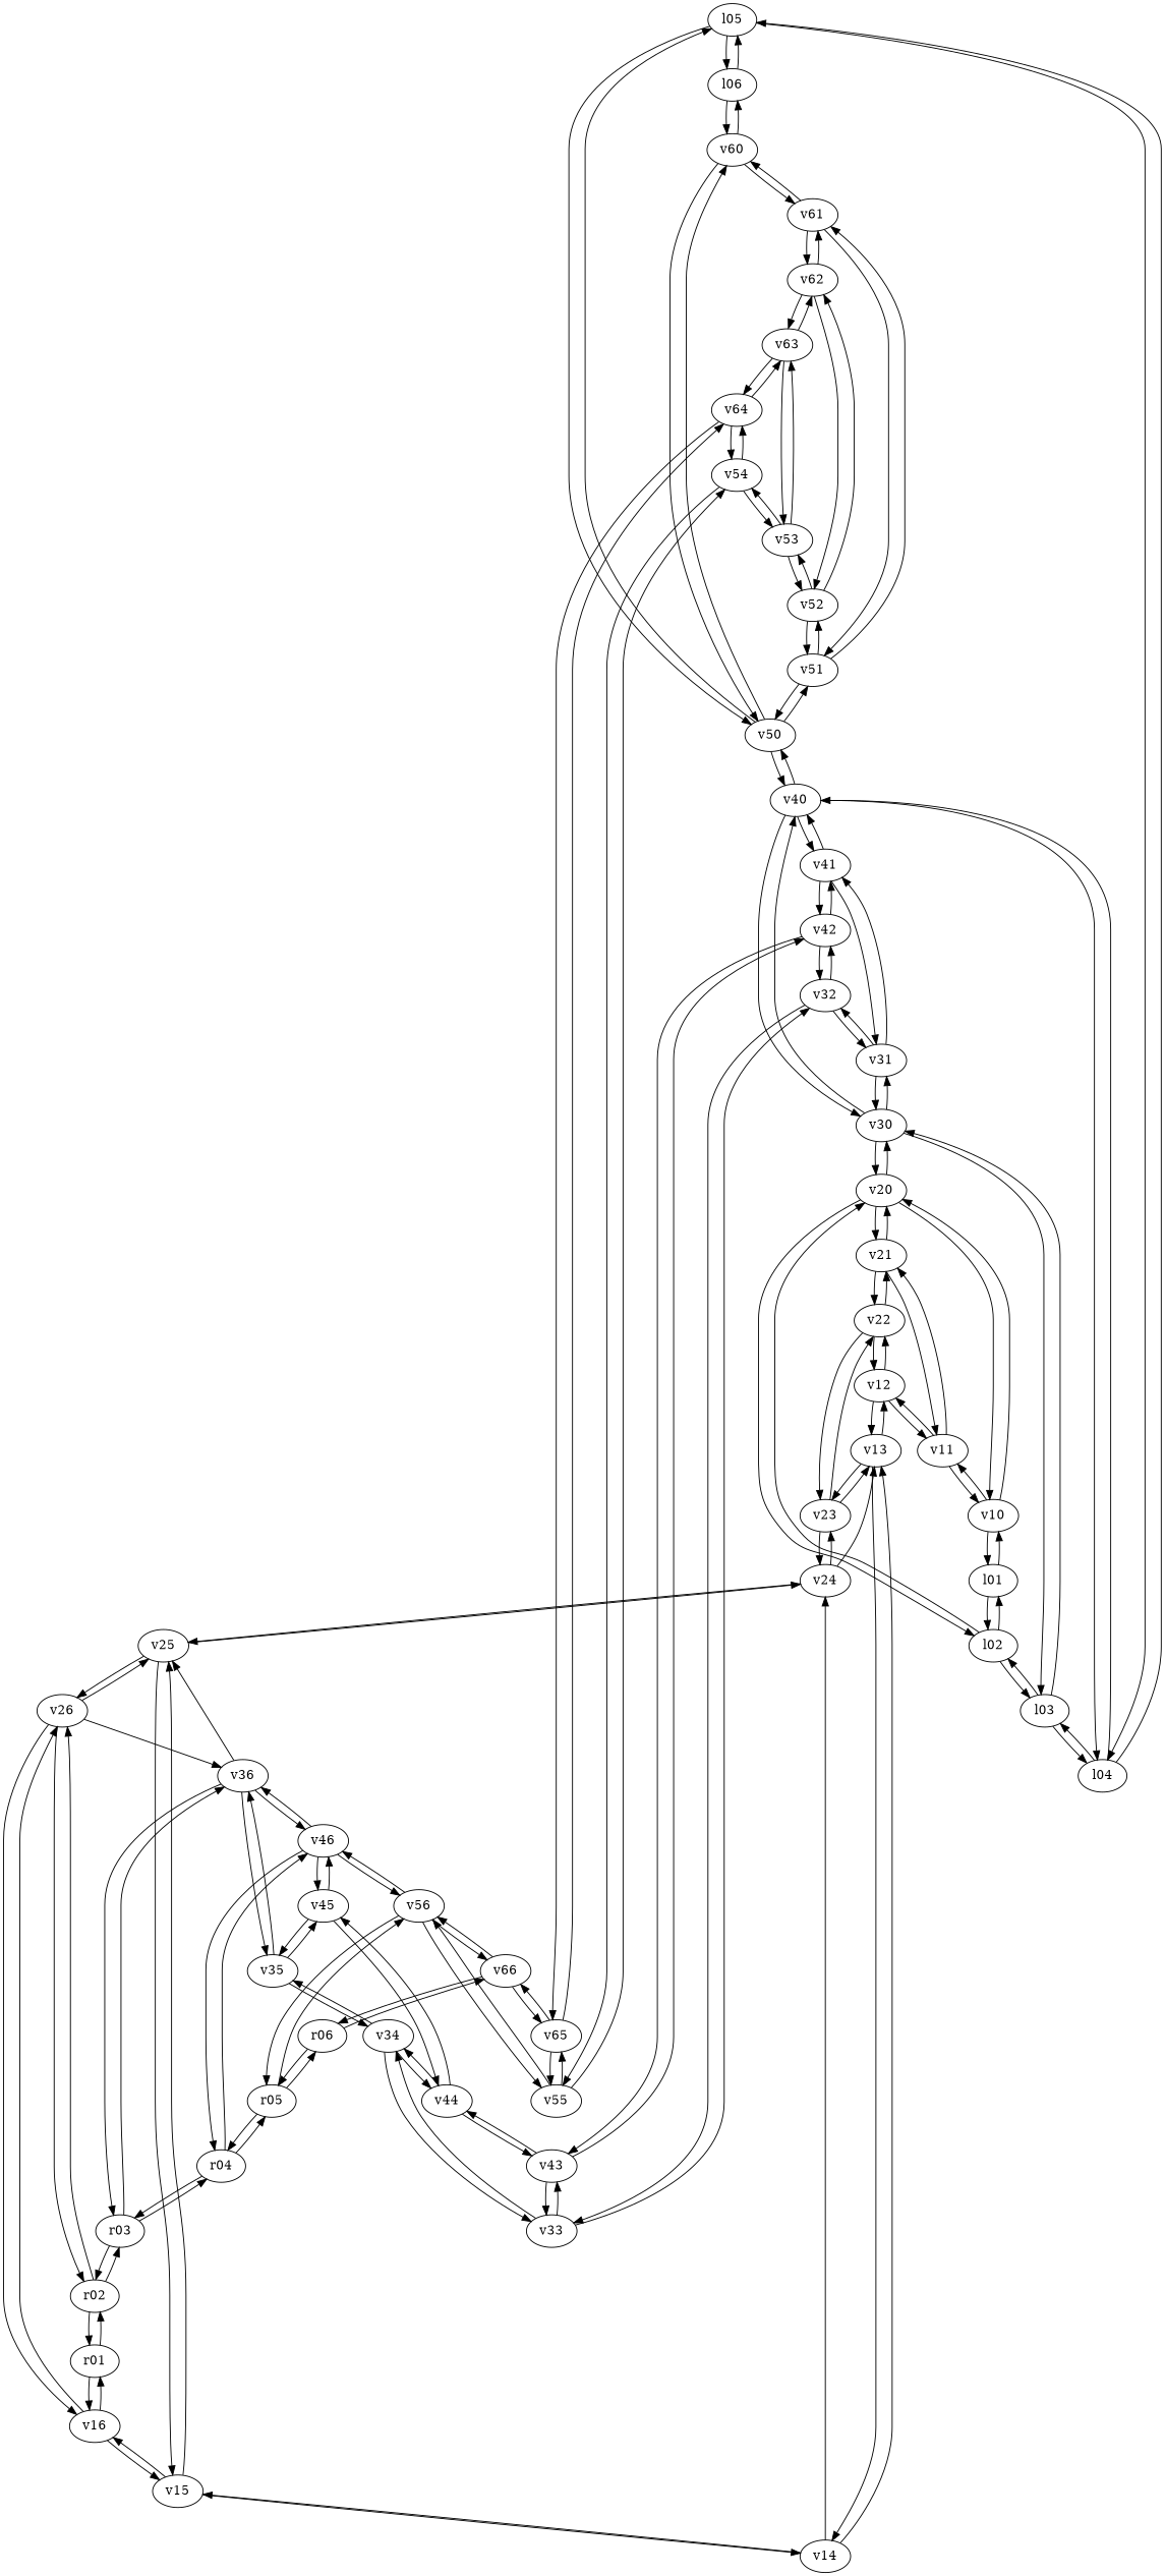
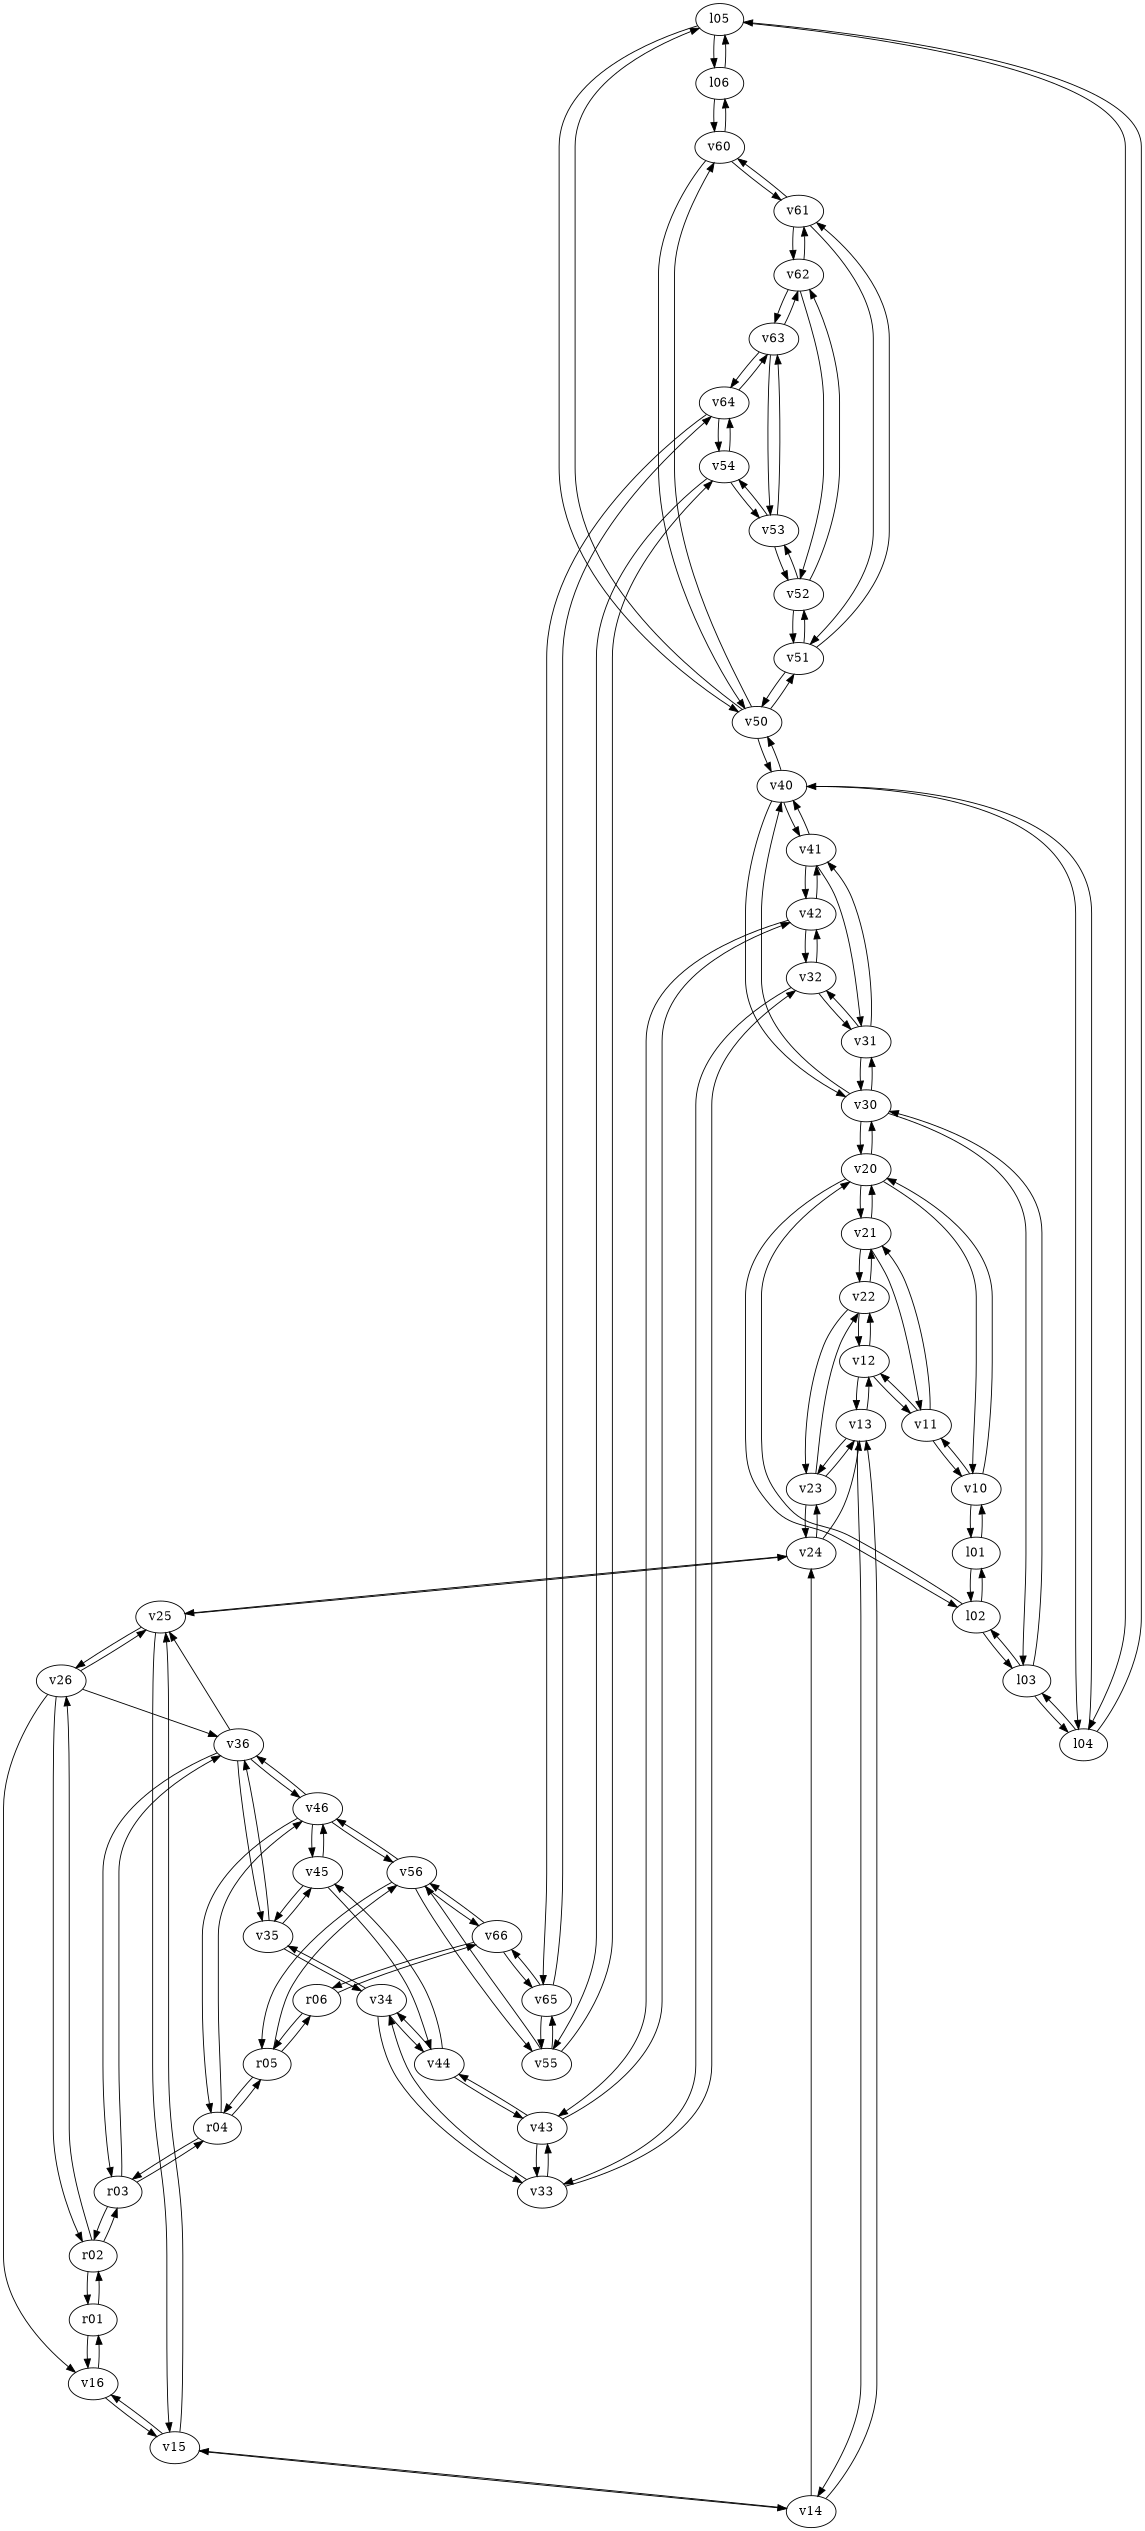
  digraph {
    node [position_x=20 position_y=-9]
    edge [weight=1]
    n1 [label=l05]
    n2 [label=l06 position_y=-11]
    n3 [label=v50 position_x=22]
    n4 [label=l04 position_y=-4.5]
    n5 [label=v60 position_x=22 position_y=-11]
    n6 [label=v51 position_x=24]
    n7 [label=v40 position_x=22 position_y=-4.5]
    n8 [label=l03 position_y=-2.5]
    n9 [label=v61 position_x=24 position_y=-11]
    n10 [label=v52 position_x=26]
    n11 [label=v30 position_x=22 position_y=-2.5]
    n12 [label=v41 position_x=24 position_y=-4.5]
    n13 [label=v62 position_x=26 position_y=-11]
    n14 [label=v53 position_x=28]
    n15 [label=v63 position_x=28 position_y=-11]
    n16 [label=v64 position_x=30 position_y=-11]
    n17 [label=v65 position_x=32 position_y=-11]
    n18 [label=v54 position_x=30]
    n19 [label=v66 position_x=34 position_y=-11]
    n20 [label=v55 position_x=32]
    n21 [label=r06 position_x=36 position_y=-11]
    n22 [label=v56 position_x=34]
    n23 [label=r05 position_x=36]
    n24 [label=v46 position_x=34 position_y=-4.5]
    n25 [label=r04 position_x=36 position_y=-4.5]
    n26 [label=r03 position_x=36 position_y=-2.5]
    n27 [label=v45 position_x=32 position_y=-4.5]
    n28 [label=v36 position_x=34 position_y=-2.5]
    n29 [label=l02 position_y=2]
    n30 [label=l01 position_y=4]
    n31 [label=v20 position_x=22 position_y=2]
    n32 [label=v31 position_x=24 position_y=-2.5]
    n33 [label=v10 position_x=22 position_y=4]
    n34 [label=v21 position_x=24 position_y=2]
    n35 [label=v11 position_x=24 position_y=4]
    n36 [label=v42 position_x=26 position_y=-4.5]
    n37 [label=v43 position_x=28 position_y=-4.5]
    n38 [label=v32 position_x=26 position_y=-2.5]
    n39 [label=v44 position_x=30 position_y=-4.5]
    n40 [label=v33 position_x=28 position_y=-2.5]
    n41 [label=v34 position_x=30 position_y=-2.5]
    n42 [label=v35 position_x=32 position_y=-2.5]
    n43 [label=v25 position_x=32 position_y=2]
    n44 [label=r02 position_x=36 position_y=2]
    n45 [label=v26 position_x=34 position_y=2]
    n46 [label=v16 position_x=34 position_y=4]
    n47 [label=r01 position_x=36 position_y=4]
    n48 [label=v22 position_x=26 position_y=2]
    n49 [label=v23 position_x=28 position_y=2]
    n50 [label=v12 position_x=26 position_y=4]
    n51 [label=v24 position_x=30 position_y=2]
    n52 [label=v13 position_x=28 position_y=4]
    n53 [label=v14 position_x=30 position_y=4]
    n54 [label=v15 position_x=32 position_y=4]
    n1 -> n2 [width=0.0]
    n1 -> n3 [width=0.0]
    n1 -> n4 [width=0.0]
    n2 -> n1 [width=0.0]
    n2 -> n5 [width=0.0]
    n3 -> n1 [width=0.0]
    n3 -> n5 [width=0.0]
    n3 -> n6 [width=0.0]
    n3 -> n7 [width=0.0]
    n4 -> n1 [width=0.0]
    n4 -> n7 [width=0.0]
    n4 -> n8 [width=0.0]
    n5 -> n2 [width=0.0]
    n5 -> n3 [width=0.0]
    n5 -> n9 [width=0.0]
    n6 -> n3 [width=0.0]
    n6 -> n9 [width=0.0]
    n6 -> n10 [width=0.0]
    n7 -> n3 [width=0.0]
    n7 -> n4 [width=0.0]
    n7 -> n11 [width=0.0]
    n7 -> n12 [width=0.0]
    n8 -> n4 [width=0.0]
    n8 -> n11 [width=0.0]
    n8 -> n29 [width=0.0]
    n9 -> n5 [width=0.0]
    n9 -> n6 [width=0.0]
    n9 -> n13 [width=0.0]
    n10 -> n6 [width=0.0]
    n10 -> n13 [width=0.0]
    n10 -> n14 [width=0.0]
    n11 -> n7 [width=0.0]
    n11 -> n8 [width=0.0]
    n11 -> n31 [width=0.0]
    n11 -> n32 [width=0.0]
    n12 -> n7 [width=0.0]
    n12 -> n32 [width=0.0]
    n12 -> n36 [width=0.0]
    n13 -> n9 [width=0.0]
    n13 -> n10 [width=0.0]
    n13 -> n15 [width=0.0]
    n14 -> n10 [width=0.0]
    n14 -> n15 [width=0.0]
    n14 -> n18 [width=0.0]
    n15 -> n13 [width=0.0]
    n15 -> n14 [width=0.0]
    n15 -> n16 [width=0.0]
    n16 -> n15 [width=0.0]
    n16 -> n17 [width=0.0]
    n16 -> n18 [width=0.0]
    n17 -> n16 [width=0.0]
    n17 -> n19 [width=0.0]
    n17 -> n20 [width=0.0]
    n18 -> n14 [width=0.0]
    n18 -> n16 [width=0.0]
    n18 -> n20 [width=0.0]
    n19 -> n17 [width=0.0]
    n19 -> n21 [width=0.0]
    n19 -> n22 [width=0.0]
    n20 -> n17 [width=0.0]
    n20 -> n18 [width=0.0]
    n20 -> n22 [width=0.0]
    n21 -> n19 [width=0.0]
    n21 -> n23 [width=0.0]
    n22 -> n19 [width=0.0]
    n22 -> n20 [width=0.0]
    n22 -> n23 [width=0.0]
    n22 -> n24 [width=0.0]
    n23 -> n21 [width=0.0]
    n23 -> n22 [width=0.0]
    n23 -> n25 [width=0.0]
    n24 -> n22 [width=0.0]
    n24 -> n25 [width=0.0]
    n24 -> n27 [width=0.0]
    n24 -> n28 [width=0.0]
    n25 -> n23 [width=0.0]
    n25 -> n24 [width=0.0]
    n25 -> n26 [width=0.0]
    n26 -> n25 [width=0.0]
    n26 -> n28 [width=0.0]
    n26 -> n44 [width=0.0]
    n27 -> n24 [width=0.0]
    n27 -> n39 [width=0.0]
    n27 -> n42 [width=0.0]
    n28 -> n24 [width=0.0]
    n28 -> n26 [width=0.0]
    n28 -> n42 [width=0.0]
    n28 -> n43 [width=0.0]
    n29 -> n8 [width=0.0]
    n29 -> n30 [width=0.0]
    n29 -> n31 [width=0.0]
    n30 -> n29 [width=0.0]
    n30 -> n33 [width=0.0]
    n31 -> n11 [width=0.0]
    n31 -> n29 [width=0.0]
    n31 -> n33 [width=0.0]
    n31 -> n34 [width=0.0]
    n32 -> n11 [width=0.0]
    n32 -> n12 [width=0.0]
    n32 -> n38 [width=0.0]
    n33 -> n30 [width=0.0]
    n33 -> n31 [width=0.0]
    n33 -> n35 [width=0.0]
    n34 -> n31 [width=0.0]
    n34 -> n35 [width=0.0]
    n34 -> n48 [width=0.0]
    n35 -> n33 [width=0.0]
    n35 -> n34 [width=0.0]
    n35 -> n50 [width=0.0]
    n36 -> n12 [width=0.0]
    n36 -> n37 [width=0.0]
    n36 -> n38 [width=0.0]
    n37 -> n36 [width=0.0]
    n37 -> n39 [width=0.0]
    n37 -> n40 [width=0.0]
    n38 -> n32 [width=0.0]
    n38 -> n36 [width=0.0]
    n38 -> n40 [width=0.0]
    n39 -> n27 [width=0.0]
    n39 -> n37 [width=0.0]
    n39 -> n41 [width=0.0]
    n40 -> n37 [width=0.0]
    n40 -> n38 [width=0.0]
    n40 -> n41 [width=0.0]
    n41 -> n39 [width=0.0]
    n41 -> n40 [width=0.0]
    n41 -> n42 [width=0.0]
    n42 -> n27 [width=0.0]
    n42 -> n28 [width=0.0]
    n42 -> n41 [width=0.0]
    n43 -> n45 [width=0.0]
    n43 -> n51 [width=0.0]
    n43 -> n54 [width=0.0]
    n44 -> n26 [width=0.0]
    n44 -> n45 [width=0.0]
    n44 -> n47 [width=0.0]
    n45 -> n28 [width=0.0]
    n45 -> n43 [width=0.0]
    n45 -> n44 [width=0.0]
    n45 -> n46 [width=0.0]
-   n46 -> n45 [width=0.0]
    n46 -> n47 [width=0.0]
    n46 -> n54 [width=0.0]
    n47 -> n44 [width=0.0]
    n47 -> n46 [width=0.0]
    n48 -> n34 [width=0.0]
    n48 -> n49 [width=0.0]
    n48 -> n50 [width=0.0]
    n49 -> n48 [width=0.0]
    n49 -> n51 [width=0.0]
    n49 -> n52 [width=0.0]
    n50 -> n35 [width=0.0]
    n50 -> n48 [width=0.0]
    n50 -> n52 [width=0.0]
    n51 -> n43 [width=0.0]
    n51 -> n49 [width=0.0]
    n51 -> n52 [width=0.0]
    n52 -> n49 [width=0.0]
    n52 -> n50 [width=0.0]
    n52 -> n53 [width=0.0]
    n53 -> n51 [width=0.0]
    n53 -> n52 [width=0.0]
    n53 -> n54 [width=0.0]
    n54 -> n43 [width=0.0]
    n54 -> n46 [width=0.0]
    n54 -> n53 [width=0.0]
  }
